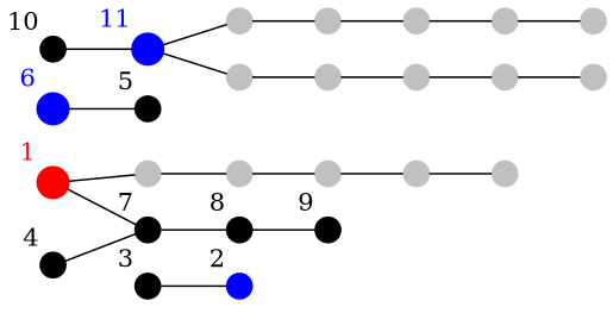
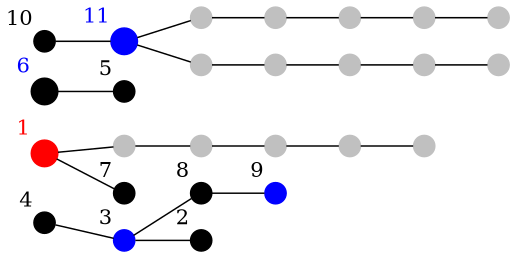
  digraph {
    forcelabels=true
    rankdir=LR
    node [color=gray fontcolor=Black shape=point]
    edge [arrowhead=none splines=false]
    N0 [color=Red fontcolor=Red width=0.25 xlabel=1]
    s2_1 [color=Black width=0.2 xlabel=7]
    s5_1 [width=0.2]
    s2_2 [color=Black width=0.2 xlabel=8]
    s5_2 [width=0.2]
-   s1_4 [color=Blue width=0.2 xlabel=2]
-   s1_3 [color=Black width=0.2 xlabel=3]
+   s1_4 [color=Black width=0.2 xlabel=2]
+   s1_3 [color=Blue width=0.2 xlabel=3]
    s1_2 [color=Black width=0.2 xlabel=4]
    s1_1 [color=Black width=0.2 xlabel=5]
-   N1 [color=Blue fontcolor=Blue width=0.25 xlabel=6]
-   s2_3 [color=Black width=0.2 xlabel=9]
+   N1 [color=Black fontcolor=Blue width=0.25 xlabel=6]
+   s2_3 [color=Blue width=0.2 xlabel=9]
    s2_4 [color=Black width=0.2 xlabel=10]
    N2 [color=Blue fontcolor=Blue width=0.25 xlabel=11]
    s3_1 [width=0.2]
    s4_1 [width=0.2]
    s3_2 [width=0.2]
    s4_2 [width=0.2]
    s3_3 [width=0.2]
    s3_4 [width=0.2]
    N3 [width=0.2]
    s4_3 [width=0.2]
    s4_4 [width=0.2]
    N4 [width=0.2]
    s5_3 [width=0.2]
    s5_4 [width=0.2]
    N5 [width=0.2]
    N0 -> s2_1
    N0 -> s5_1
-   s2_1 -> s2_2
+   s1_3 -> s2_2
    s5_1 -> s5_2
    s2_2 -> s2_3
    s5_2 -> s5_3
    s1_3 -> s1_4
-   s1_2 -> s2_1
+   s1_2 -> s1_3
    N1 -> s1_1
    s2_4 -> N2
    N2 -> s3_1
    N2 -> s4_1
    s3_1 -> s3_2
    s4_1 -> s4_2
    s3_2 -> s3_3
    s4_2 -> s4_3
    s3_3 -> s3_4
    s3_4 -> N3
    s4_3 -> s4_4
    s4_4 -> N4
    s5_3 -> s5_4
    s5_4 -> N5
  }
